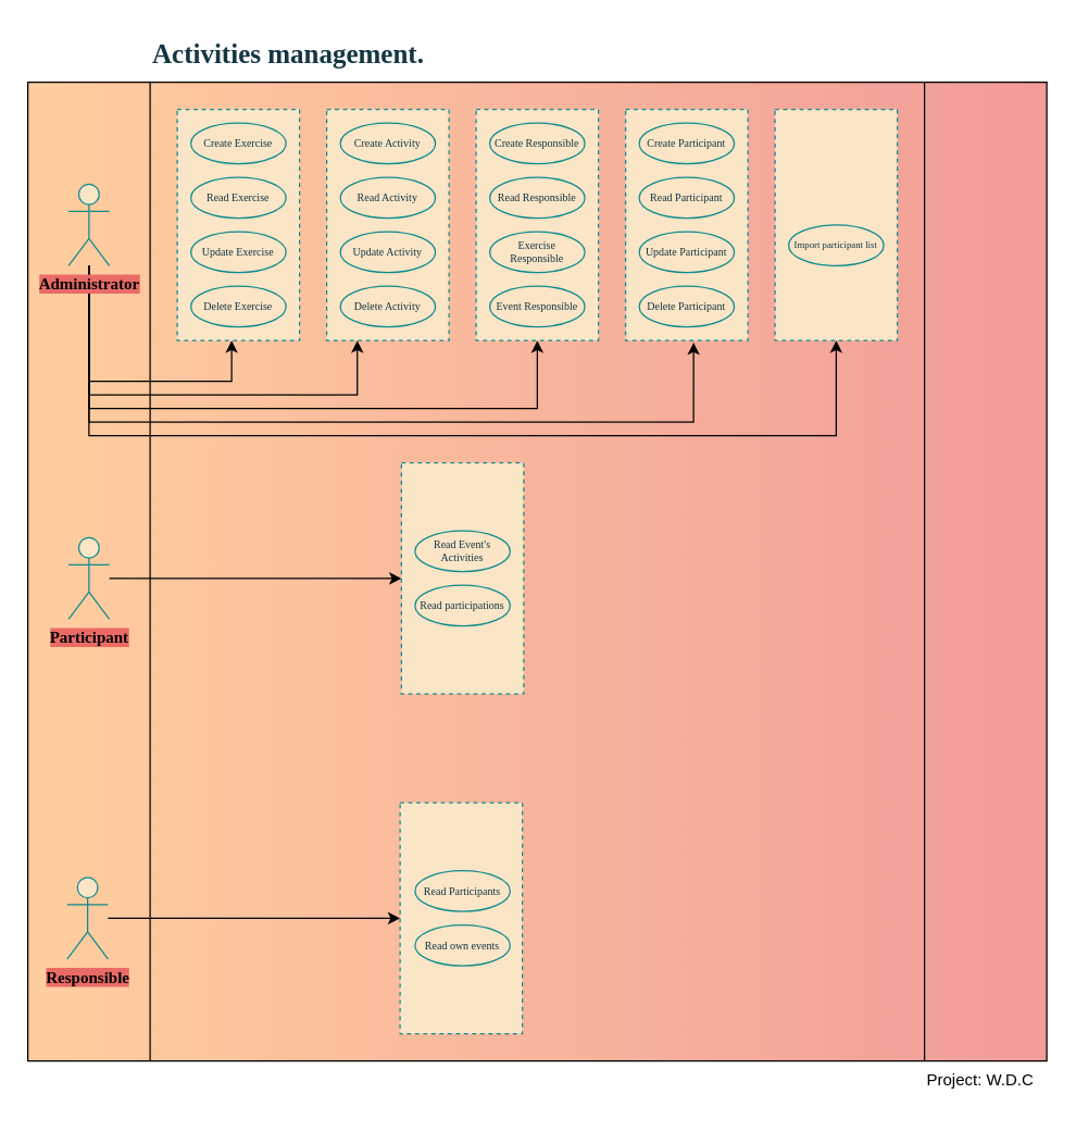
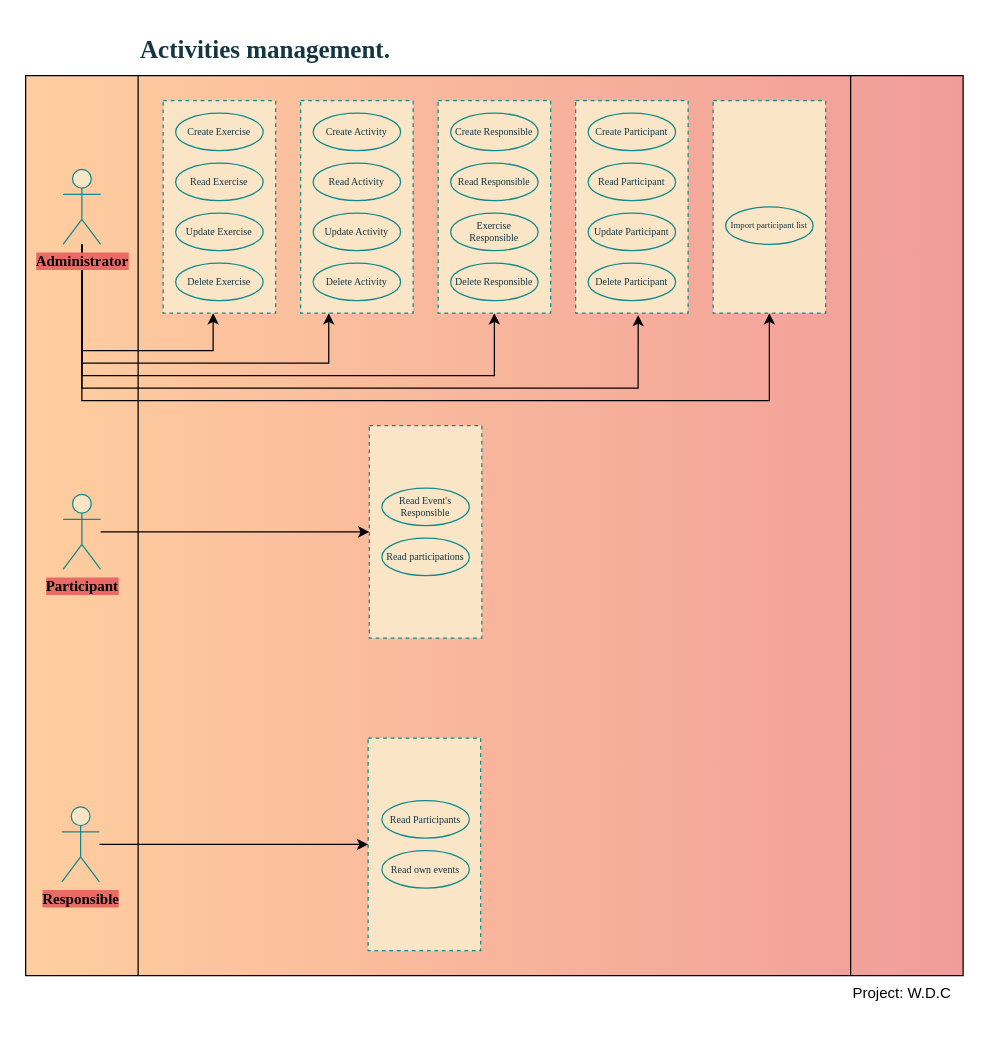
  <mxCell id="0" />
  <mxCell id="1" parent="0" />
  <mxCell id="2" value="" style="shape=process;whiteSpace=wrap;html=1;backgroundOutline=1;size=0.12;gradientColor=#F19C99;fillColor=#FFCE9F;gradientDirection=east;" vertex="1" parent="1"><mxGeometry x="20" y="60" width="750" height="720" as="geometry" /></mxCell>
  <mxCell id="3" value="&lt;font color=&quot;#143642&quot; face=&quot;agave&quot;&gt;&lt;span style=&quot;font-size: 20px&quot;&gt;&lt;b&gt;Activities management.&lt;/b&gt;&lt;/span&gt;&lt;/font&gt;" style="text;whiteSpace=wrap;html=1;" vertex="1" parent="1"><mxGeometry x="110" width="440" height="30" as="geometry" y="20" /></mxCell>
  <mxCell id="4" style="edgeStyle=orthogonalEdgeStyle;rounded=0;orthogonalLoop=1;jettySize=auto;html=1;" edge="1" parent="1" source="9" target="10"><mxGeometry relative="1" as="geometry"><mxPoint x="180" y="260" as="targetPoint" /><Array as="points"><mxPoint x="65" y="280" /><mxPoint x="170" y="280" /></Array></mxGeometry></mxCell>
  <mxCell id="5" style="edgeStyle=orthogonalEdgeStyle;rounded=0;orthogonalLoop=1;jettySize=auto;html=1;entryX=0.25;entryY=1;entryDx=0;entryDy=0;" edge="1" parent="1" source="9" target="11"><mxGeometry relative="1" as="geometry"><Array as="points"><mxPoint x="65" y="290" /><mxPoint x="263" y="290" /></Array></mxGeometry></mxCell>
  <mxCell id="6" style="edgeStyle=orthogonalEdgeStyle;rounded=0;orthogonalLoop=1;jettySize=auto;html=1;entryX=0.5;entryY=1;entryDx=0;entryDy=0;" edge="1" parent="1" source="9" target="12"><mxGeometry relative="1" as="geometry"><Array as="points"><mxPoint x="65" y="300" /><mxPoint x="395" y="300" /></Array></mxGeometry></mxCell>
  <mxCell id="7" style="edgeStyle=orthogonalEdgeStyle;rounded=0;orthogonalLoop=1;jettySize=auto;html=1;entryX=0.556;entryY=1.009;entryDx=0;entryDy=0;entryPerimeter=0;" edge="1" parent="1" source="9" target="13"><mxGeometry relative="1" as="geometry"><Array as="points"><mxPoint x="65" y="310" /><mxPoint x="510" y="310" /></Array></mxGeometry></mxCell>
  <mxCell id="8" style="edgeStyle=orthogonalEdgeStyle;rounded=0;orthogonalLoop=1;jettySize=auto;html=1;entryX=0.5;entryY=1;entryDx=0;entryDy=0;fontColor=#000000;" edge="1" parent="1" source="9" target="14"><mxGeometry relative="1" as="geometry"><Array as="points"><mxPoint x="65" y="320" /><mxPoint x="615" y="320" /></Array></mxGeometry></mxCell>
  <mxCell id="9" value="&lt;b&gt;&lt;font style=&quot;background-color: rgb(234 , 107 , 102)&quot; color=&quot;#000000&quot;&gt;Administrator&lt;/font&gt;&lt;/b&gt;" style="shape=umlActor;verticalLabelPosition=bottom;verticalAlign=top;html=1;outlineConnect=0;rounded=0;shadow=0;strokeWidth=1;fillColor=#FAE5C7;fontFamily=agave;strokeColor=#0F8B8D;fontColor=#143642;" vertex="1" parent="1"><mxGeometry x="50" y="135" width="30" height="60" as="geometry" /></mxCell>
  <mxCell id="10" value="" style="rounded=0;whiteSpace=wrap;html=1;shadow=0;fontSize=8;strokeWidth=1;fillColor=#FAE5C7;dashed=1;strokeColor=#0F8B8D;fontFamily=agave;fontColor=#143642;" vertex="1" parent="1"><mxGeometry x="130" y="80" width="90" height="170" as="geometry" /></mxCell>
  <mxCell id="11" value="" style="rounded=0;whiteSpace=wrap;html=1;shadow=0;fontSize=8;strokeWidth=1;fillColor=#FAE5C7;dashed=1;strokeColor=#0F8B8D;fontFamily=agave;fontColor=#143642;" vertex="1" parent="1"><mxGeometry x="240" y="80" width="90" height="170" as="geometry" /></mxCell>
  <mxCell id="12" value="" style="rounded=0;whiteSpace=wrap;html=1;shadow=0;fontSize=8;strokeWidth=1;fillColor=#FAE5C7;dashed=1;strokeColor=#0F8B8D;fontFamily=agave;fontColor=#143642;" vertex="1" parent="1"><mxGeometry x="350" y="80" width="90" height="170" as="geometry" /></mxCell>
  <mxCell id="13" value="" style="rounded=0;whiteSpace=wrap;html=1;shadow=0;fontSize=8;strokeWidth=1;fillColor=#FAE5C7;dashed=1;strokeColor=#0F8B8D;fontFamily=agave;fontColor=#143642;" vertex="1" parent="1"><mxGeometry x="460" y="80" width="90" height="170" as="geometry" /></mxCell>
  <mxCell id="14" value="" style="rounded=0;whiteSpace=wrap;html=1;shadow=0;fontSize=8;strokeWidth=1;fillColor=#FAE5C7;dashed=1;strokeColor=#0F8B8D;fontFamily=agave;fontColor=#143642;" vertex="1" parent="1"><mxGeometry x="570" y="80" width="90" height="170" as="geometry" /></mxCell>
  <mxCell id="15" value="Update Exercise" style="ellipse;whiteSpace=wrap;html=1;rounded=0;shadow=0;strokeWidth=1;fillColor=#FAE5C7;fontSize=8;fontFamily=agave;strokeColor=#0F8B8D;fontColor=#143642;" vertex="1" parent="1"><mxGeometry x="140" y="170" width="70" height="30" as="geometry" /></mxCell>
  <mxCell id="16" value="Create Exercise" style="ellipse;whiteSpace=wrap;html=1;rounded=0;shadow=0;strokeWidth=1;fillColor=#FAE5C7;fontSize=8;fontFamily=agave;strokeColor=#0F8B8D;fontColor=#143642;" vertex="1" parent="1"><mxGeometry x="140" y="90" width="70" height="30" as="geometry" /></mxCell>
  <mxCell id="17" value="Read Exercise" style="ellipse;whiteSpace=wrap;html=1;rounded=0;shadow=0;strokeWidth=1;fillColor=#FAE5C7;fontSize=8;fontFamily=agave;strokeColor=#0F8B8D;fontColor=#143642;" vertex="1" parent="1"><mxGeometry x="140" y="130" width="70" height="30" as="geometry" /></mxCell>
  <mxCell id="18" value="Delete Exercise" style="ellipse;whiteSpace=wrap;html=1;rounded=0;shadow=0;strokeWidth=1;fillColor=#FAE5C7;fontSize=8;fontFamily=agave;strokeColor=#0F8B8D;fontColor=#143642;" vertex="1" parent="1"><mxGeometry x="140" y="210" width="70" height="30" as="geometry" /></mxCell>
  <mxCell id="19" value="Create Activity" style="ellipse;whiteSpace=wrap;html=1;rounded=0;shadow=0;strokeWidth=1;fillColor=#FAE5C7;fontSize=8;fontFamily=agave;strokeColor=#0F8B8D;fontColor=#143642;" vertex="1" parent="1"><mxGeometry x="250" y="90" width="70" height="30" as="geometry" /></mxCell>
  <mxCell id="20" value="Read Activity" style="ellipse;whiteSpace=wrap;html=1;rounded=0;shadow=0;strokeWidth=1;fillColor=#FAE5C7;fontSize=8;fontFamily=agave;strokeColor=#0F8B8D;fontColor=#143642;" vertex="1" parent="1"><mxGeometry x="250" y="130" width="70" height="30" as="geometry" /></mxCell>
  <mxCell id="21" value="Update Activity" style="ellipse;whiteSpace=wrap;html=1;rounded=0;shadow=0;strokeWidth=1;fillColor=#FAE5C7;fontSize=8;fontFamily=agave;strokeColor=#0F8B8D;fontColor=#143642;" vertex="1" parent="1"><mxGeometry x="250" y="170" width="70" height="30" as="geometry" /></mxCell>
  <mxCell id="22" value="Delete Activity" style="ellipse;whiteSpace=wrap;html=1;rounded=0;shadow=0;strokeWidth=1;fillColor=#FAE5C7;fontSize=8;fontFamily=agave;strokeColor=#0F8B8D;fontColor=#143642;" vertex="1" parent="1"><mxGeometry x="250" y="210" width="70" height="30" as="geometry" /></mxCell>
  <mxCell id="23" value="Create Responsible" style="ellipse;whiteSpace=wrap;html=1;rounded=0;shadow=0;strokeWidth=1;fillColor=#FAE5C7;fontSize=8;fontFamily=agave;strokeColor=#0F8B8D;fontColor=#143642;" vertex="1" parent="1"><mxGeometry x="360" y="90" width="70" height="30" as="geometry" /></mxCell>
  <mxCell id="24" value="Read Responsible" style="ellipse;whiteSpace=wrap;html=1;rounded=0;shadow=0;strokeWidth=1;fillColor=#FAE5C7;fontSize=8;fontFamily=agave;strokeColor=#0F8B8D;fontColor=#143642;" vertex="1" parent="1"><mxGeometry x="360" y="130" width="70" height="30" as="geometry" /></mxCell>
  <mxCell id="25" value="Exercise Responsible" style="ellipse;whiteSpace=wrap;html=1;rounded=0;shadow=0;strokeWidth=1;fillColor=#FAE5C7;fontSize=8;fontFamily=agave;strokeColor=#0F8B8D;fontColor=#143642;" vertex="1" parent="1"><mxGeometry x="360" y="170" width="70" height="30" as="geometry" /></mxCell>
- <mxCell id="26" value="Event Responsible" style="ellipse;whiteSpace=wrap;html=1;rounded=0;shadow=0;strokeWidth=1;fillColor=#FAE5C7;fontSize=8;fontFamily=agave;strokeColor=#0F8B8D;fontColor=#143642;" vertex="1" parent="1"><mxGeometry x="360" y="210" width="70" height="30" as="geometry" /></mxCell>
+ <mxCell id="26" value="Delete Responsible" style="ellipse;whiteSpace=wrap;html=1;rounded=0;shadow=0;strokeWidth=1;fillColor=#FAE5C7;fontSize=8;fontFamily=agave;strokeColor=#0F8B8D;fontColor=#143642;" vertex="1" parent="1"><mxGeometry x="360" y="210" width="70" height="30" as="geometry" /></mxCell>
  <mxCell id="27" value="Create Participant" style="ellipse;whiteSpace=wrap;html=1;rounded=0;shadow=0;strokeWidth=1;fillColor=#FAE5C7;fontSize=8;fontFamily=agave;strokeColor=#0F8B8D;fontColor=#143642;" vertex="1" parent="1"><mxGeometry x="470" y="90" width="70" height="30" as="geometry" /></mxCell>
  <mxCell id="28" value="Read Participant" style="ellipse;whiteSpace=wrap;html=1;rounded=0;shadow=0;strokeWidth=1;fillColor=#FAE5C7;fontSize=8;fontFamily=agave;strokeColor=#0F8B8D;fontColor=#143642;" vertex="1" parent="1"><mxGeometry x="470" y="130" width="70" height="30" as="geometry" /></mxCell>
  <mxCell id="29" value="Update Participant" style="ellipse;whiteSpace=wrap;html=1;rounded=0;shadow=0;strokeWidth=1;fillColor=#FAE5C7;fontSize=8;fontFamily=agave;strokeColor=#0F8B8D;fontColor=#143642;" vertex="1" parent="1"><mxGeometry x="470" y="170" width="70" height="30" as="geometry" /></mxCell>
  <mxCell id="30" value="Delete Participant" style="ellipse;whiteSpace=wrap;html=1;rounded=0;shadow=0;strokeWidth=1;fillColor=#FAE5C7;fontSize=8;fontFamily=agave;strokeColor=#0F8B8D;fontColor=#143642;" vertex="1" parent="1"><mxGeometry x="470" y="210" width="70" height="30" as="geometry" /></mxCell>
  <mxCell id="31" value="Import participant list" style="ellipse;whiteSpace=wrap;html=1;rounded=0;shadow=0;strokeWidth=1;fillColor=#FAE5C7;fontSize=7;fontFamily=agave;strokeColor=#0F8B8D;fontColor=#143642;" vertex="1" parent="1"><mxGeometry x="580" y="165" width="70" height="30" as="geometry" /></mxCell>
  <mxCell id="32" style="edgeStyle=orthogonalEdgeStyle;rounded=0;orthogonalLoop=1;jettySize=auto;html=1;fontColor=#000000;" edge="1" parent="1" source="33" target="34"><mxGeometry relative="1" as="geometry" /></mxCell>
  <mxCell id="33" value="&lt;font color=&quot;#000000&quot;&gt;&lt;b style=&quot;background-color: rgb(234 , 107 , 102)&quot;&gt;Participant&lt;/b&gt;&lt;/font&gt;" style="shape=umlActor;verticalLabelPosition=bottom;verticalAlign=top;html=1;outlineConnect=0;rounded=0;shadow=0;strokeWidth=1;fillColor=#FAE5C7;fontFamily=agave;strokeColor=#0F8B8D;fontColor=#143642;" vertex="1" parent="1"><mxGeometry x="50" y="395" width="30" height="60" as="geometry" /></mxCell>
  <mxCell id="34" value="" style="rounded=0;whiteSpace=wrap;html=1;shadow=0;fontSize=8;strokeWidth=1;fillColor=#FAE5C7;dashed=1;strokeColor=#0F8B8D;fontFamily=agave;fontColor=#143642;" vertex="1" parent="1"><mxGeometry x="295" y="340" width="90" height="170" as="geometry" /></mxCell>
- <mxCell id="35" value="Read Event's Activities" style="ellipse;whiteSpace=wrap;html=1;rounded=0;shadow=0;strokeWidth=1;fillColor=#FAE5C7;fontSize=8;fontFamily=agave;strokeColor=#0F8B8D;fontColor=#143642;" vertex="1" parent="1"><mxGeometry x="305" y="390" width="70" height="30" as="geometry" /></mxCell>
+ <mxCell id="35" value="Read Event's Responsible" style="ellipse;whiteSpace=wrap;html=1;rounded=0;shadow=0;strokeWidth=1;fillColor=#FAE5C7;fontSize=8;fontFamily=agave;strokeColor=#0F8B8D;fontColor=#143642;" vertex="1" parent="1"><mxGeometry x="305" y="390" width="70" height="30" as="geometry" /></mxCell>
  <mxCell id="36" value="Read participations" style="ellipse;whiteSpace=wrap;html=1;rounded=0;shadow=0;strokeWidth=1;fillColor=#FAE5C7;fontSize=8;fontFamily=agave;strokeColor=#0F8B8D;fontColor=#143642;" vertex="1" parent="1"><mxGeometry x="305" y="430" width="70" height="30" as="geometry" /></mxCell>
  <mxCell id="37" value="" style="rounded=0;whiteSpace=wrap;html=1;shadow=0;fontSize=8;strokeWidth=1;fillColor=#FAE5C7;dashed=1;strokeColor=#0F8B8D;fontFamily=agave;fontColor=#143642;" vertex="1" parent="1"><mxGeometry x="294" y="590" width="90" height="170" as="geometry" /></mxCell>
  <mxCell id="38" style="edgeStyle=orthogonalEdgeStyle;rounded=0;orthogonalLoop=1;jettySize=auto;html=1;fontColor=#000000;" edge="1" source="39" target="37" parent="1"><mxGeometry relative="1" as="geometry" /></mxCell>
  <mxCell id="39" value="&lt;font color=&quot;#000000&quot;&gt;&lt;span style=&quot;background-color: rgb(234 , 107 , 102)&quot;&gt;&lt;b&gt;Responsible&lt;/b&gt;&lt;/span&gt;&lt;/font&gt;" style="shape=umlActor;verticalLabelPosition=bottom;verticalAlign=top;html=1;outlineConnect=0;rounded=0;shadow=0;strokeWidth=1;fillColor=#FAE5C7;fontFamily=agave;strokeColor=#0F8B8D;fontColor=#143642;" vertex="1" parent="1"><mxGeometry x="49" y="645" width="30" height="60" as="geometry" /></mxCell>
  <mxCell id="40" value="Read Participants" style="ellipse;whiteSpace=wrap;html=1;rounded=0;shadow=0;strokeWidth=1;fillColor=#FAE5C7;fontSize=8;fontFamily=agave;strokeColor=#0F8B8D;fontColor=#143642;" vertex="1" parent="1"><mxGeometry x="305" y="640" width="70" height="30" as="geometry" /></mxCell>
  <mxCell id="41" value="Read own events" style="ellipse;whiteSpace=wrap;html=1;rounded=0;shadow=0;strokeWidth=1;fillColor=#FAE5C7;fontSize=8;fontFamily=agave;strokeColor=#0F8B8D;fontColor=#143642;" vertex="1" parent="1"><mxGeometry x="305" y="680" width="70" height="30" as="geometry" /></mxCell>
  <mxCell id="42" value="Project: &lt;span style=&quot;font-weight: normal&quot;&gt;W.D.C&amp;nbsp;&lt;/span&gt;" style="text;whiteSpace=wrap;html=1;fontColor=#000000;" vertex="1" parent="1"><mxGeometry x="680" y="780" width="90" height="30" as="geometry" /></mxCell>
